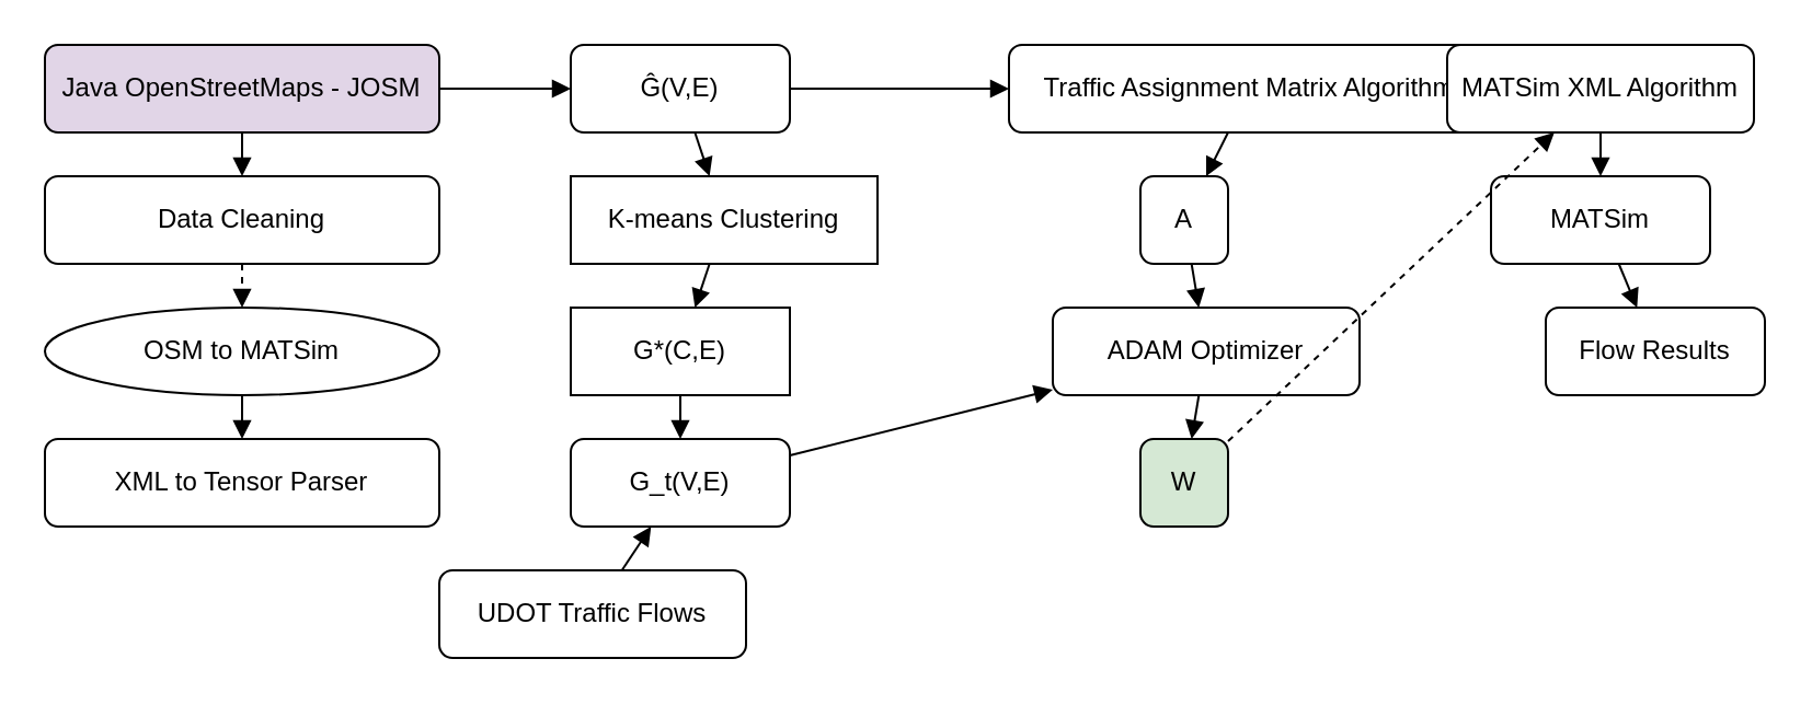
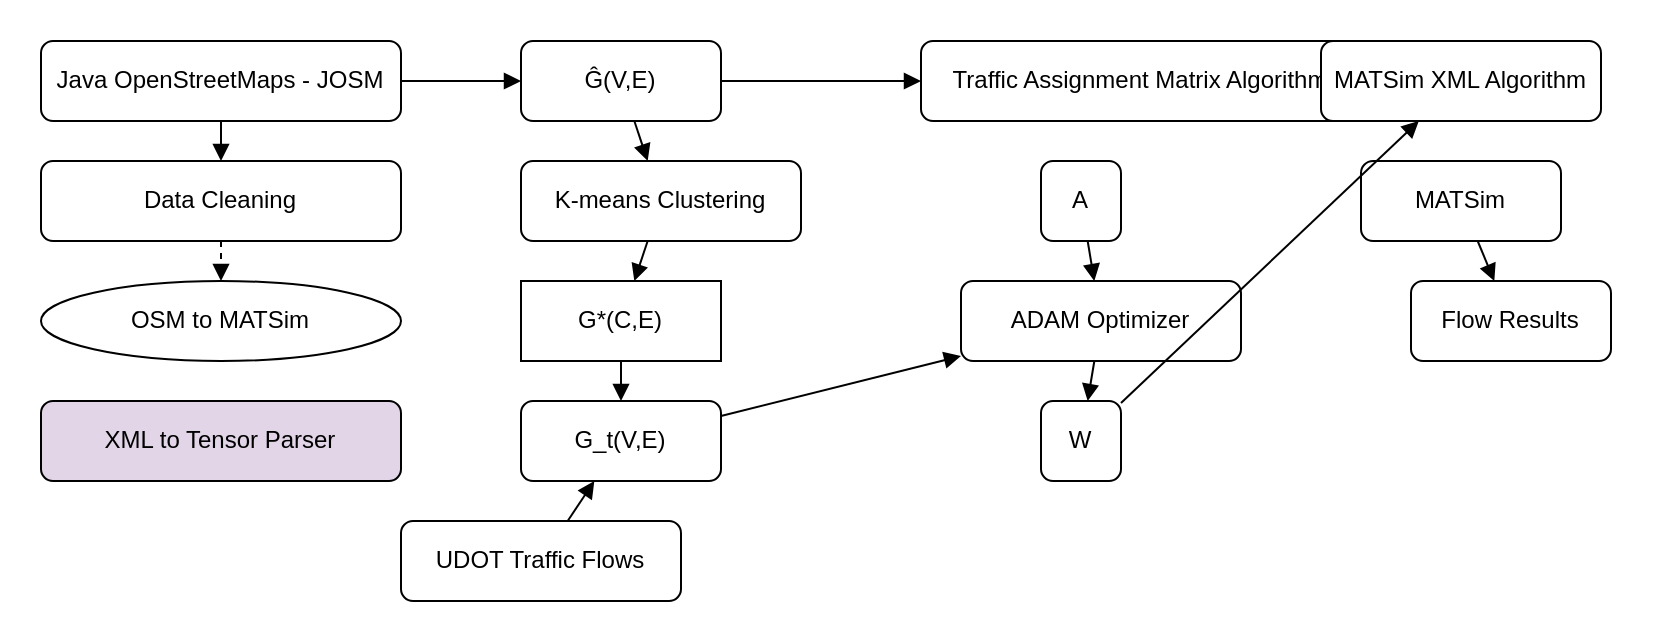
  <mxCell id="0" />
  <mxCell id="1" parent="0" />
- <mxCell id="2" value="Java OpenStreetMaps - JOSM" style="rounded=1;whiteSpace=wrap;html=1;fillColor=#e1d5e7;" vertex="1" parent="1"><mxGeometry x="20" y="20" width="180" height="40" as="geometry" /></mxCell>
+ <mxCell id="2" value="Java OpenStreetMaps - JOSM" style="rounded=1;whiteSpace=wrap;html=1;" vertex="1" parent="1"><mxGeometry x="20" y="20" width="180" height="40" as="geometry" /></mxCell>
  <mxCell id="3" value="Data Cleaning" style="rounded=1;whiteSpace=wrap;html=1;" vertex="1" parent="1"><mxGeometry x="20" y="80" width="180" height="40" as="geometry" /></mxCell>
  <mxCell id="4" value="OSM to MATSim" style="ellipse;whiteSpace=wrap;html=1;" vertex="1" parent="1"><mxGeometry x="20" y="140" width="180" height="40" as="geometry" /></mxCell>
- <mxCell id="5" value="XML to Tensor Parser" style="rounded=1;whiteSpace=wrap;html=1;" vertex="1" parent="1"><mxGeometry x="20" y="200" width="180" height="40" as="geometry" /></mxCell>
+ <mxCell id="5" value="XML to Tensor Parser" style="rounded=1;whiteSpace=wrap;html=1;fillColor=#e1d5e7;" vertex="1" parent="1"><mxGeometry x="20" y="200" width="180" height="40" as="geometry" /></mxCell>
  <mxCell id="6" value="Ĝ(V,E)" style="rounded=1;whiteSpace=wrap;html=1;" vertex="1" parent="1"><mxGeometry x="260" y="20" width="100" height="40" as="geometry" /></mxCell>
- <mxCell id="7" value="K-means Clustering" style="whiteSpace=wrap;html=1;rounded=0;" vertex="1" parent="1"><mxGeometry x="260" y="80" width="140" height="40" as="geometry" /></mxCell>
+ <mxCell id="7" value="K-means Clustering" style="rounded=1;whiteSpace=wrap;html=1;" vertex="1" parent="1"><mxGeometry x="260" y="80" width="140" height="40" as="geometry" /></mxCell>
  <mxCell id="8" value="G*(C,E)" style="whiteSpace=wrap;html=1;rounded=0;" vertex="1" parent="1"><mxGeometry x="260" y="140" width="100" height="40" as="geometry" /></mxCell>
  <mxCell id="9" value="G_t(V,E)" style="rounded=1;whiteSpace=wrap;html=1;" vertex="1" parent="1"><mxGeometry x="260" y="200" width="100" height="40" as="geometry" /></mxCell>
  <mxCell id="10" value="UDOT Traffic Flows" style="rounded=1;whiteSpace=wrap;html=1;" vertex="1" parent="1"><mxGeometry x="200" y="260" width="140" height="40" as="geometry" /></mxCell>
  <mxCell id="11" value="Traffic Assignment Matrix Algorithm" style="rounded=1;whiteSpace=wrap;html=1;" vertex="1" parent="1"><mxGeometry x="460" y="20" width="220" height="40" as="geometry" /></mxCell>
  <mxCell id="12" value="A" style="rounded=1;whiteSpace=wrap;html=1;" vertex="1" parent="1"><mxGeometry x="520" y="80" width="40" height="40" as="geometry" /></mxCell>
  <mxCell id="13" value="ADAM Optimizer" style="rounded=1;whiteSpace=wrap;html=1;" vertex="1" parent="1"><mxGeometry x="480" y="140" width="140" height="40" as="geometry" /></mxCell>
- <mxCell id="14" value="W" style="rounded=1;whiteSpace=wrap;html=1;fillColor=#d5e8d4;" vertex="1" parent="1"><mxGeometry x="520" y="200" width="40" height="40" as="geometry" /></mxCell>
+ <mxCell id="14" value="W" style="rounded=1;whiteSpace=wrap;html=1;" vertex="1" parent="1"><mxGeometry x="520" y="200" width="40" height="40" as="geometry" /></mxCell>
  <mxCell id="15" value="MATSim XML Algorithm" style="rounded=1;whiteSpace=wrap;html=1;" vertex="1" parent="1"><mxGeometry x="660" y="20" width="140" height="40" as="geometry" /></mxCell>
  <mxCell id="16" value="MATSim" style="rounded=1;whiteSpace=wrap;html=1;" vertex="1" parent="1"><mxGeometry x="680" y="80" width="100" height="40" as="geometry" /></mxCell>
  <mxCell id="17" value="Flow Results" style="rounded=1;whiteSpace=wrap;html=1;" vertex="1" parent="1"><mxGeometry x="705" y="140" width="100" height="40" as="geometry" /></mxCell>
  <mxCell id="18" style="endArrow=block" edge="1" source="2" target="3" parent="1"><mxGeometry relative="1" as="geometry" /></mxCell>
  <mxCell id="19" style="endArrow=block;dashed=1;" edge="1" source="3" target="4" parent="1"><mxGeometry relative="1" as="geometry" /></mxCell>
- <mxCell id="20" style="endArrow=block" edge="1" source="4" target="5" parent="1"><mxGeometry relative="1" as="geometry" /></mxCell>
  <mxCell id="21" style="endArrow=block" edge="1" source="2" target="6" parent="1"><mxGeometry relative="1" as="geometry" /></mxCell>
  <mxCell id="22" style="endArrow=block" edge="1" source="6" target="7" parent="1"><mxGeometry relative="1" as="geometry" /></mxCell>
  <mxCell id="23" style="endArrow=block" edge="1" source="7" target="8" parent="1"><mxGeometry relative="1" as="geometry" /></mxCell>
  <mxCell id="24" style="endArrow=block" edge="1" source="8" target="9" parent="1"><mxGeometry relative="1" as="geometry" /></mxCell>
  <mxCell id="25" style="endArrow=block" edge="1" source="10" target="9" parent="1"><mxGeometry relative="1" as="geometry" /></mxCell>
  <mxCell id="26" style="endArrow=block" edge="1" source="6" target="11" parent="1"><mxGeometry relative="1" as="geometry" /></mxCell>
- <mxCell id="27" style="endArrow=block" edge="1" source="11" target="12" parent="1"><mxGeometry relative="1" as="geometry" /></mxCell>
  <mxCell id="28" style="endArrow=block" edge="1" source="12" target="13" parent="1"><mxGeometry relative="1" as="geometry" /></mxCell>
  <mxCell id="29" style="endArrow=block" edge="1" source="13" target="14" parent="1"><mxGeometry relative="1" as="geometry" /></mxCell>
  <mxCell id="30" style="endArrow=block" edge="1" source="9" target="13" parent="1"><mxGeometry relative="1" as="geometry" /></mxCell>
- <mxCell id="31" style="endArrow=block;dashed=1;" edge="1" source="14" target="15" parent="1"><mxGeometry relative="1" as="geometry" /></mxCell>
- <mxCell id="32" style="endArrow=block" edge="1" source="15" target="16" parent="1"><mxGeometry relative="1" as="geometry" /></mxCell>
+ <mxCell id="31" style="endArrow=block" edge="1" source="14" target="15" parent="1"><mxGeometry relative="1" as="geometry" /></mxCell>
  <mxCell id="33" style="endArrow=block" edge="1" source="16" target="17" parent="1"><mxGeometry relative="1" as="geometry" /></mxCell>
